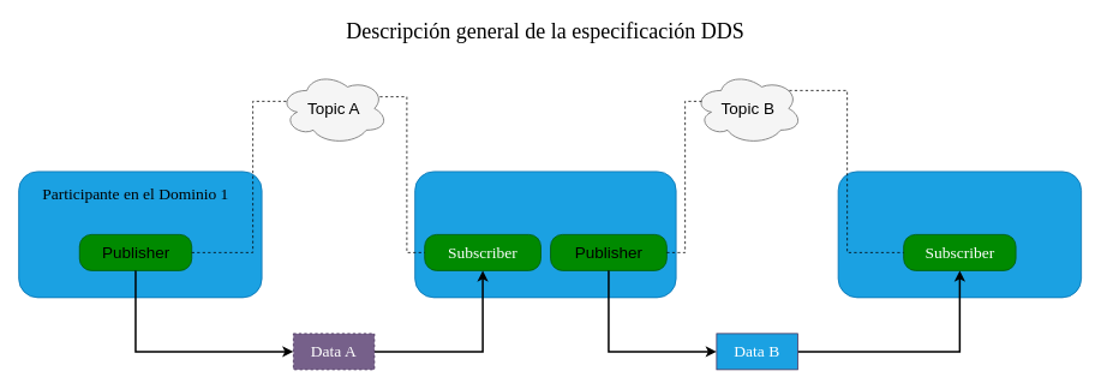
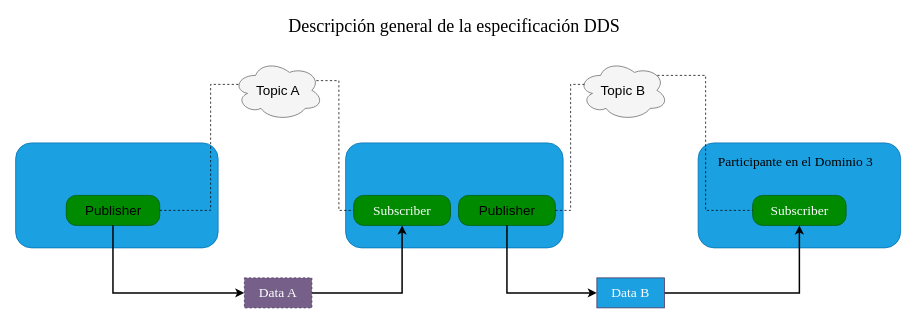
  <mxCell id="0" />
  <mxCell id="1" parent="0" />
  <mxCell id="2" value="" style="group" vertex="1" connectable="0" parent="1"><mxGeometry y="190" width="270" height="140" as="geometry" x="20" /></mxCell>
  <mxCell id="3" value="" style="rounded=1;whiteSpace=wrap;html=1;fillColor=#1ba1e2;fontColor=#ffffff;strokeColor=#006EAF;" vertex="1" parent="2"><mxGeometry width="270" height="140" as="geometry" /></mxCell>
- <mxCell id="4" value="&lt;font style=&quot;color: light-dark(rgb(0, 0, 0), rgb(26, 26, 26)); font-size: 18px;&quot; face=&quot;Tahoma&quot;&gt;Participante en el Dominio 1&lt;/font&gt;" style="text;html=1;align=center;verticalAlign=middle;whiteSpace=wrap;rounded=0;" vertex="1" parent="2"><mxGeometry y="10" width="259.615" height="30" as="geometry" /></mxCell>
  <mxCell id="5" value="&lt;span style=&quot;color: light-dark(rgb(0, 0, 0), rgb(26, 26, 26));&quot;&gt;&lt;font style=&quot;font-size: 18px;&quot;&gt;Publisher&lt;/font&gt;&lt;/span&gt;" style="rounded=1;whiteSpace=wrap;html=1;fillColor=light-dark(#008A00,#00CC66);strokeColor=#005700;arcSize=33;fontColor=#ffffff;" vertex="1" parent="2"><mxGeometry x="67.5" y="70" width="124.615" height="40" as="geometry" /></mxCell>
  <mxCell id="6" value="" style="group" vertex="1" connectable="0" parent="1"><mxGeometry x="460" y="190" width="290" height="140" as="geometry" /></mxCell>
  <mxCell id="7" value="" style="rounded=1;whiteSpace=wrap;html=1;fillColor=#1ba1e2;fontColor=#ffffff;strokeColor=#006EAF;" vertex="1" parent="6"><mxGeometry width="290" height="140" as="geometry" /></mxCell>
  <mxCell id="8" value="&lt;span style=&quot;color: light-dark(rgb(0, 0, 0), rgb(26, 26, 26));&quot;&gt;&lt;font style=&quot;font-size: 18px;&quot;&gt;Publisher&lt;/font&gt;&lt;/span&gt;" style="rounded=1;whiteSpace=wrap;html=1;fillColor=light-dark(#008A00,#00CC66);fontColor=#ffffff;strokeColor=#005700;arcSize=33;" vertex="1" parent="6"><mxGeometry x="150.572" y="70" width="129.066" height="40" as="geometry" /></mxCell>
  <mxCell id="9" value="&lt;font style=&quot;font-size: 18px;&quot; face=&quot;Tahoma&quot;&gt;Subscriber&lt;/font&gt;" style="rounded=1;whiteSpace=wrap;html=1;fillColor=light-dark(#008A00,#00CC66);fontColor=#ffffff;strokeColor=#005700;arcSize=33;" vertex="1" parent="6"><mxGeometry x="10.755" y="70" width="129.066" height="40" as="geometry" /></mxCell>
  <mxCell id="10" value="" style="group" vertex="1" connectable="0" parent="1"><mxGeometry x="930" y="190" width="270" height="140" as="geometry" /></mxCell>
  <mxCell id="11" value="" style="rounded=1;whiteSpace=wrap;html=1;fillColor=#1ba1e2;fontColor=#ffffff;strokeColor=#006EAF;" vertex="1" parent="10"><mxGeometry width="270" height="140" as="geometry" /></mxCell>
+ <mxCell id="12" value="&lt;font style=&quot;color: light-dark(rgb(0, 0, 0), rgb(26, 26, 26)); font-size: 18px;&quot; face=&quot;Tahoma&quot;&gt;Participante en el Dominio 3&lt;/font&gt;" style="text;html=1;align=center;verticalAlign=middle;whiteSpace=wrap;rounded=0;" vertex="1" parent="10"><mxGeometry y="10" width="259.615" height="30" as="geometry" /></mxCell>
  <mxCell id="13" value="&lt;font style=&quot;font-size: 18px;&quot; face=&quot;Tahoma&quot;&gt;Subscriber&lt;/font&gt;" style="rounded=1;whiteSpace=wrap;html=1;fillColor=light-dark(#008A00,#00CC66);fontColor=#ffffff;strokeColor=#005700;arcSize=33;" vertex="1" parent="10"><mxGeometry x="72.695" y="70" width="124.615" height="40" as="geometry" /></mxCell>
  <mxCell id="14" style="edgeStyle=orthogonalEdgeStyle;rounded=0;orthogonalLoop=1;jettySize=auto;html=1;exitX=0.925;exitY=0.338;exitDx=0;exitDy=0;exitPerimeter=0;entryX=0;entryY=0.5;entryDx=0;entryDy=0;dashed=1;strokeColor=light-dark(#000000,#CCCCCC);align=center;verticalAlign=middle;fontFamily=Helvetica;fontSize=11;fontColor=default;labelBackgroundColor=default;startFill=0;endArrow=none;" edge="1" parent="1" source="15" target="9"><mxGeometry relative="1" as="geometry"><Array as="points"><mxPoint x="451" y="107" /><mxPoint x="451" y="280" /></Array></mxGeometry></mxCell>
  <mxCell id="15" value="&lt;font style=&quot;font-size: 18px;&quot;&gt;&lt;span style=&quot;color: light-dark(rgb(0, 0, 0), rgb(26, 26, 26));&quot;&gt;Topic A&lt;/span&gt;&lt;/font&gt;" style="ellipse;shape=cloud;whiteSpace=wrap;html=1;fillColor=light-dark(#F5F5F5,#E6E6E6);fontColor=#333333;strokeColor=light-dark(#666666,#333333);" vertex="1" parent="1"><mxGeometry x="310" y="80" width="120" height="80" as="geometry" /></mxCell>
  <mxCell id="16" style="edgeStyle=orthogonalEdgeStyle;rounded=0;orthogonalLoop=1;jettySize=auto;html=1;exitX=0.88;exitY=0.25;exitDx=0;exitDy=0;exitPerimeter=0;entryX=0;entryY=0.5;entryDx=0;entryDy=0;dashed=1;strokeColor=light-dark(#000000,#CCCCCC);align=center;verticalAlign=middle;fontFamily=Helvetica;fontSize=11;fontColor=default;labelBackgroundColor=default;startFill=0;endArrow=none;" edge="1" parent="1" source="17" target="13"><mxGeometry relative="1" as="geometry"><Array as="points"><mxPoint x="940" y="100" /><mxPoint x="940" y="280" /></Array></mxGeometry></mxCell>
  <mxCell id="17" value="&lt;font style=&quot;font-size: 18px;&quot;&gt;&lt;span style=&quot;color: light-dark(rgb(0, 0, 0), rgb(26, 26, 26));&quot;&gt;Topic B&lt;/span&gt;&lt;/font&gt;" style="ellipse;shape=cloud;whiteSpace=wrap;html=1;fillColor=light-dark(#F5F5F5,#E6E6E6);fontColor=#333333;strokeColor=light-dark(#666666,#333333);" vertex="1" parent="1"><mxGeometry x="770" y="80" width="120" height="80" as="geometry" /></mxCell>
  <mxCell id="18" style="edgeStyle=orthogonalEdgeStyle;rounded=0;orthogonalLoop=1;jettySize=auto;html=1;exitX=1;exitY=0.5;exitDx=0;exitDy=0;entryX=0.07;entryY=0.4;entryDx=0;entryDy=0;entryPerimeter=0;endArrow=none;startFill=0;dashed=1;strokeColor=light-dark(#000000,#CCCCCC);" edge="1" parent="1" source="5" target="15"><mxGeometry relative="1" as="geometry"><Array as="points"><mxPoint x="280" y="280" /><mxPoint x="280" y="112" /></Array></mxGeometry></mxCell>
  <mxCell id="19" style="edgeStyle=orthogonalEdgeStyle;rounded=0;orthogonalLoop=1;jettySize=auto;html=1;exitX=1;exitY=0.5;exitDx=0;exitDy=0;entryX=0.07;entryY=0.4;entryDx=0;entryDy=0;entryPerimeter=0;dashed=1;strokeColor=light-dark(#000000,#CCCCCC);align=center;verticalAlign=middle;fontFamily=Helvetica;fontSize=11;fontColor=default;labelBackgroundColor=default;startFill=0;endArrow=none;" edge="1" parent="1" source="8" target="17"><mxGeometry relative="1" as="geometry"><Array as="points"><mxPoint x="760" y="280" /><mxPoint x="760" y="112" /></Array></mxGeometry></mxCell>
  <mxCell id="20" style="edgeStyle=orthogonalEdgeStyle;rounded=0;orthogonalLoop=1;jettySize=auto;html=1;exitX=1;exitY=0.5;exitDx=0;exitDy=0;entryX=0.5;entryY=1;entryDx=0;entryDy=0;strokeColor=light-dark(#000000,#6600CC);strokeWidth=2;align=center;verticalAlign=middle;fontFamily=Helvetica;fontSize=11;fontColor=default;labelBackgroundColor=default;endArrow=classic;" edge="1" parent="1" source="21" target="9"><mxGeometry relative="1" as="geometry" /></mxCell>
  <mxCell id="21" value="&lt;font style=&quot;font-size: 18px;&quot; face=&quot;Tahoma&quot;&gt;Data A&lt;/font&gt;" style="rounded=0;whiteSpace=wrap;html=1;fillColor=#76608a;fontColor=#ffffff;strokeColor=#432D57;dashed=1;" vertex="1" parent="1"><mxGeometry x="325" y="370" width="90" height="40" as="geometry" /></mxCell>
  <mxCell id="22" style="edgeStyle=orthogonalEdgeStyle;rounded=0;orthogonalLoop=1;jettySize=auto;html=1;exitX=1;exitY=0.5;exitDx=0;exitDy=0;entryX=0.5;entryY=1;entryDx=0;entryDy=0;strokeColor=light-dark(#000000,#6600CC);strokeWidth=2;align=center;verticalAlign=middle;fontFamily=Helvetica;fontSize=11;fontColor=default;labelBackgroundColor=default;endArrow=classic;" edge="1" parent="1" source="23" target="13"><mxGeometry relative="1" as="geometry" /></mxCell>
  <mxCell id="23" value="&lt;font style=&quot;font-size: 18px;&quot; face=&quot;Tahoma&quot;&gt;Data B&lt;/font&gt;" style="rounded=0;whiteSpace=wrap;html=1;fillColor=#1ba1e2;fontColor=#ffffff;strokeColor=#432D57;" vertex="1" parent="1"><mxGeometry x="795" y="370" width="90" height="40" as="geometry" /></mxCell>
  <mxCell id="24" style="edgeStyle=orthogonalEdgeStyle;rounded=0;orthogonalLoop=1;jettySize=auto;html=1;exitX=0.5;exitY=1;exitDx=0;exitDy=0;entryX=0;entryY=0.5;entryDx=0;entryDy=0;strokeWidth=2;strokeColor=light-dark(#000000,#6600CC);" edge="1" parent="1" source="5" target="21"><mxGeometry relative="1" as="geometry" /></mxCell>
  <mxCell id="25" style="edgeStyle=orthogonalEdgeStyle;rounded=0;orthogonalLoop=1;jettySize=auto;html=1;exitX=0.5;exitY=1;exitDx=0;exitDy=0;entryX=0;entryY=0.5;entryDx=0;entryDy=0;strokeColor=light-dark(#000000,#6600CC);strokeWidth=2;align=center;verticalAlign=middle;fontFamily=Helvetica;fontSize=11;fontColor=default;labelBackgroundColor=default;endArrow=classic;" edge="1" parent="1" source="8" target="23"><mxGeometry relative="1" as="geometry" /></mxCell>
  <mxCell id="26" value="&lt;div class=&quot;QmZWSe&quot;&gt;&lt;div class=&quot;DHcWmd&quot;&gt;&lt;/div&gt;&lt;/div&gt;&lt;div class=&quot;oSioSc&quot;&gt;&lt;div id=&quot;tw-target&quot;&gt;&lt;div data-entityname=&quot;Google Translate&quot; data-attrid=&quot;tw-targetArea&quot; class=&quot;g9WsWb PZPZlf&quot; id=&quot;kAz1tf&quot;&gt;&lt;div role=&quot;text&quot; tabindex=&quot;0&quot; id=&quot;tw-target-text-container&quot; class=&quot;tw-ta-container tw-nfl&quot;&gt;&lt;pre aria-label=&quot;Texto traducido: Descripción general de la especificación DDS&quot; dir=&quot;ltr&quot; data-ved=&quot;2ahUKEwjum5W9mZWMAxVHN0QIHQoxLa4Q3ewLegQICBAV&quot; style=&quot;text-align:left&quot; id=&quot;tw-target-text&quot; data-placeholder=&quot;Traducción&quot; class=&quot;tw-data-text tw-text-large tw-ta&quot;&gt;&lt;font style=&quot;font-size: 24px;&quot; face=&quot;Tahoma&quot;&gt;&lt;span lang=&quot;es&quot; class=&quot;Y2IQFc&quot;&gt;Descripción general de la especificación DDS&lt;/span&gt;&lt;/font&gt;&lt;/pre&gt;&lt;/div&gt;&lt;/div&gt;&lt;/div&gt;&lt;/div&gt;" style="text;html=1;align=center;verticalAlign=middle;whiteSpace=wrap;rounded=0;" vertex="1" parent="1"><mxGeometry x="350" y="20" width="510" height="30" as="geometry" /></mxCell>
